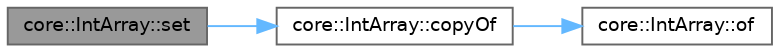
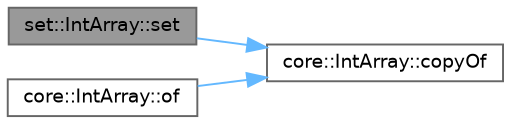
  digraph {
    rankdir=RL
    node [color=grey40 fillcolor=white fontname=Helvetica fontsize=10 shape=box style=filled]
    edge [color=steelblue1 dir=back fontname=Helvetica fontsize=10 labelfontname=Helvetica labelfontsize=10 style=solid]
-   n1 [color=gray40 fillcolor=grey60 fontcolor=black height=0.2 label="core::IntArray::set" width=0.4]
+   n1 [color=gray40 fillcolor=grey60 fontcolor=black height=0.2 label="set::IntArray::set" width=0.4]
    n2 [height=0.2 label="core::IntArray::copyOf" width=0.4]
    n3 [height=0.2 label="core::IntArray::of" width=0.4]
    n2 -> n1
-   n3 -> n2
+   n2 -> n3
  }
